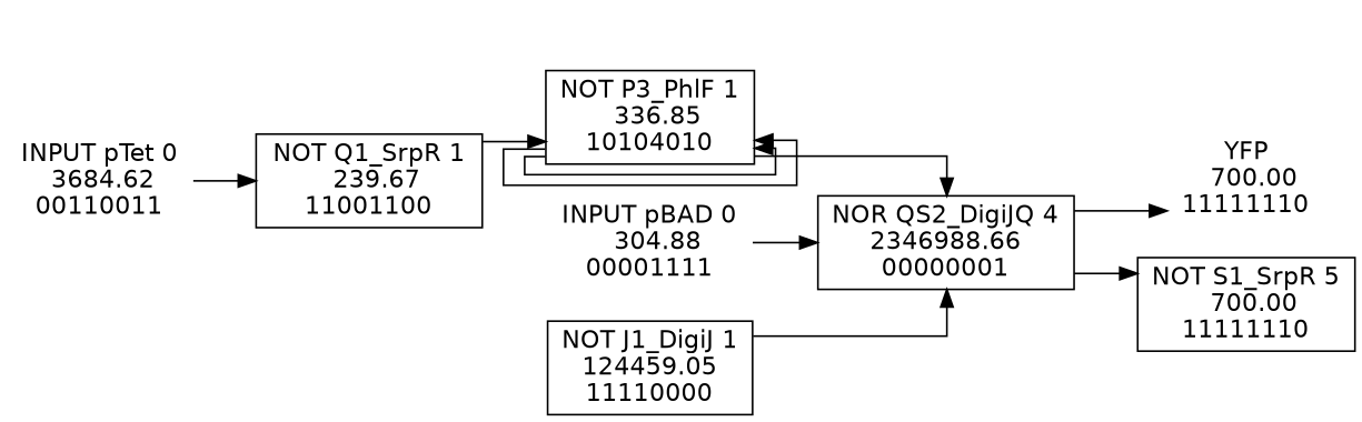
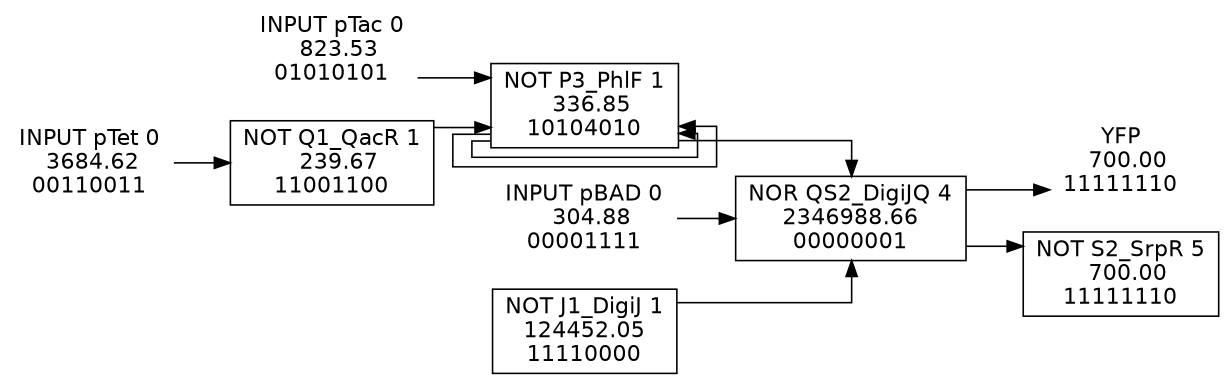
  digraph {
    fontname="DejaVu Sans"
    rankdir=LR
    splines=ortho
    node [fontname="DejaVu Sans" shape=box fillcolor=gray100 style=filled]
    edge [fontname="DejaVu Sans"]
    n1 [label="YFP\n  700.00\n11111110" shape=none fillcolor="" style=""]
+   n2 [label="INPUT pTac 0\n  823.53\n01010101" shape=none fillcolor="" style=""]
    n3 [label="NOT P3_PhlF 1\n  336.85\n10104010"]
    n4 [label="NOR QS2_DigiJQ 4\n2346988.66\n00000001"]
    n5 [label="INPUT pTet 0\n 3684.62\n00110011" shape=none fillcolor="" style=""]
-   n6 [label="NOT Q1_SrpR 1\n  239.67\n11001100"]
+   n6 [label="NOT Q1_QacR 1\n  239.67\n11001100"]
    n7 [label="INPUT pBAD 0\n  304.88\n00001111" shape=none fillcolor="" style=""]
-   n8 [label="NOT J1_DigiJ 1\n124459.05\n11110000"]
-   n9 [label="NOT S1_SrpR 5\n  700.00\n11111110"]
+   n8 [label="NOT J1_DigiJ 1\n124452.05\n11110000"]
+   n9 [label="NOT S2_SrpR 5\n  700.00\n11111110"]
+   n2 -> n3
    n3 -> n3
    n3 -> n3
    n3 -> n4
    n4 -> n1
    n4 -> n9
    n5 -> n6
    n6 -> n3
    n7 -> n4
    n8 -> n4
  }
